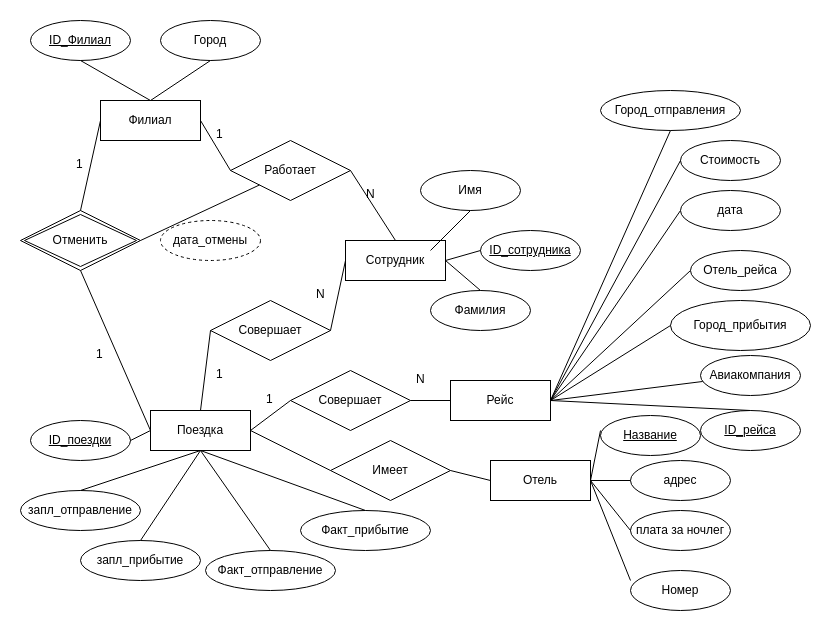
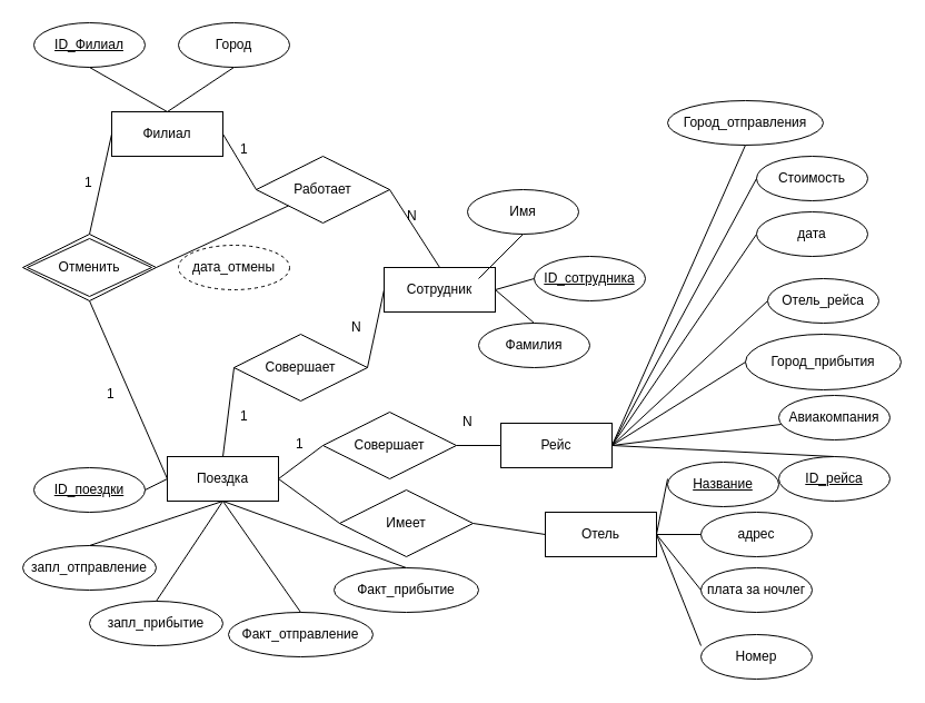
  <mxCell id="0" />
  <mxCell id="1" parent="0" />
  <mxCell id="2" value="Филиал" style="whiteSpace=wrap;html=1;align=center;" vertex="1" parent="1"><mxGeometry x="100" y="100" width="100" height="40" as="geometry" /></mxCell>
  <mxCell id="3" value="Город" style="ellipse;whiteSpace=wrap;html=1;align=center;" vertex="1" parent="1"><mxGeometry x="160" y="20" width="100" height="40" as="geometry" /></mxCell>
  <mxCell id="4" value="ID_Филиал" style="ellipse;whiteSpace=wrap;html=1;align=center;fontStyle=4;" vertex="1" parent="1"><mxGeometry x="30" y="20" width="100" height="40" as="geometry" /></mxCell>
  <mxCell id="5" value="" style="endArrow=none;html=1;rounded=0;exitX=0.5;exitY=1;exitDx=0;exitDy=0;entryX=0.5;entryY=0;entryDx=0;entryDy=0;" edge="1" parent="1" source="4" target="2"><mxGeometry relative="1" as="geometry"><mxPoint x="240" y="130" as="sourcePoint" /><mxPoint x="400" y="130" as="targetPoint" /></mxGeometry></mxCell>
  <mxCell id="6" value="" style="endArrow=none;html=1;rounded=0;exitX=0.5;exitY=0;exitDx=0;exitDy=0;entryX=0.5;entryY=1;entryDx=0;entryDy=0;" edge="1" parent="1" source="2" target="3"><mxGeometry relative="1" as="geometry"><mxPoint x="320" y="80" as="sourcePoint" /><mxPoint x="480" y="80" as="targetPoint" /></mxGeometry></mxCell>
  <mxCell id="7" value="Поездка" style="whiteSpace=wrap;html=1;align=center;" vertex="1" parent="1"><mxGeometry x="150" y="410" width="100" height="40" as="geometry" /></mxCell>
  <mxCell id="8" value="Сотрудник" style="whiteSpace=wrap;html=1;align=center;" vertex="1" parent="1"><mxGeometry x="345" y="240" width="100" height="40" as="geometry" /></mxCell>
  <mxCell id="9" value="Работает" style="shape=rhombus;perimeter=rhombusPerimeter;whiteSpace=wrap;html=1;align=center;" vertex="1" parent="1"><mxGeometry x="230" y="140" width="120" height="60" as="geometry" /></mxCell>
  <mxCell id="10" value="" style="endArrow=none;html=1;rounded=0;exitX=1;exitY=0.5;exitDx=0;exitDy=0;entryX=0;entryY=0.5;entryDx=0;entryDy=0;" edge="1" parent="1" source="2" target="9"><mxGeometry relative="1" as="geometry"><mxPoint x="190" y="150" as="sourcePoint" /><mxPoint x="350" y="150" as="targetPoint" /></mxGeometry></mxCell>
  <mxCell id="11" value="" style="endArrow=none;html=1;rounded=0;exitX=1;exitY=0.5;exitDx=0;exitDy=0;entryX=0.5;entryY=0;entryDx=0;entryDy=0;" edge="1" parent="1" source="9" target="8"><mxGeometry relative="1" as="geometry"><mxPoint x="280" y="250" as="sourcePoint" /><mxPoint x="440" y="250" as="targetPoint" /></mxGeometry></mxCell>
  <mxCell id="12" value="1" style="text;strokeColor=none;fillColor=none;spacingLeft=4;spacingRight=4;overflow=hidden;rotatable=0;points=[[0,0.5],[1,0.5]];portConstraint=eastwest;fontSize=12;whiteSpace=wrap;html=1;" vertex="1" parent="1"><mxGeometry x="210" y="120" width="40" height="30" as="geometry" /></mxCell>
  <mxCell id="13" value="N" style="text;strokeColor=none;fillColor=none;spacingLeft=4;spacingRight=4;overflow=hidden;rotatable=0;points=[[0,0.5],[1,0.5]];portConstraint=eastwest;fontSize=12;whiteSpace=wrap;html=1;" vertex="1" parent="1"><mxGeometry x="360" y="180" width="40" height="30" as="geometry" /></mxCell>
  <mxCell id="14" value="Имя" style="ellipse;whiteSpace=wrap;html=1;align=center;" vertex="1" parent="1"><mxGeometry x="420" y="170" width="100" height="40" as="geometry" /></mxCell>
  <mxCell id="15" value="Фамилия" style="ellipse;whiteSpace=wrap;html=1;align=center;" vertex="1" parent="1"><mxGeometry x="430" y="290" width="100" height="40" as="geometry" /></mxCell>
  <mxCell id="16" value="ID_сотрудника" style="ellipse;whiteSpace=wrap;html=1;align=center;fontStyle=4;" vertex="1" parent="1"><mxGeometry x="480" y="230" width="100" height="40" as="geometry" /></mxCell>
  <mxCell id="17" value="" style="endArrow=none;html=1;rounded=0;exitX=1;exitY=0.5;exitDx=0;exitDy=0;entryX=0;entryY=0.5;entryDx=0;entryDy=0;" edge="1" parent="1" source="8" target="16"><mxGeometry relative="1" as="geometry"><mxPoint x="570" y="270" as="sourcePoint" /><mxPoint x="730" y="270" as="targetPoint" /></mxGeometry></mxCell>
  <mxCell id="18" value="" style="endArrow=none;html=1;rounded=0;entryX=0.5;entryY=1;entryDx=0;entryDy=0;" edge="1" parent="1" target="14"><mxGeometry relative="1" as="geometry"><mxPoint x="430" y="250" as="sourcePoint" /><mxPoint x="490" y="260" as="targetPoint" /></mxGeometry></mxCell>
  <mxCell id="19" value="" style="endArrow=none;html=1;rounded=0;entryX=0.5;entryY=0;entryDx=0;entryDy=0;exitX=1;exitY=0.5;exitDx=0;exitDy=0;" edge="1" parent="1" source="8" target="15"><mxGeometry relative="1" as="geometry"><mxPoint x="440" y="260" as="sourcePoint" /><mxPoint x="480" y="220" as="targetPoint" /></mxGeometry></mxCell>
  <mxCell id="20" value="Совершает" style="shape=rhombus;perimeter=rhombusPerimeter;whiteSpace=wrap;html=1;align=center;" vertex="1" parent="1"><mxGeometry x="210" y="300" width="120" height="60" as="geometry" /></mxCell>
  <mxCell id="21" value="" style="endArrow=none;html=1;rounded=0;exitX=0.5;exitY=0;exitDx=0;exitDy=0;entryX=0;entryY=0.5;entryDx=0;entryDy=0;" edge="1" parent="1" source="7" target="20"><mxGeometry relative="1" as="geometry"><mxPoint x="200" y="230" as="sourcePoint" /><mxPoint x="360" y="230" as="targetPoint" /></mxGeometry></mxCell>
  <mxCell id="22" value="" style="endArrow=none;html=1;rounded=0;exitX=1;exitY=0.5;exitDx=0;exitDy=0;entryX=0;entryY=0.5;entryDx=0;entryDy=0;" edge="1" parent="1" source="20" target="8"><mxGeometry relative="1" as="geometry"><mxPoint x="330" y="330" as="sourcePoint" /><mxPoint x="280" y="285" as="targetPoint" /></mxGeometry></mxCell>
  <mxCell id="23" value="N" style="text;strokeColor=none;fillColor=none;spacingLeft=4;spacingRight=4;overflow=hidden;rotatable=0;points=[[0,0.5],[1,0.5]];portConstraint=eastwest;fontSize=12;whiteSpace=wrap;html=1;" vertex="1" parent="1"><mxGeometry x="310" y="280" width="40" height="30" as="geometry" /></mxCell>
  <mxCell id="24" value="1" style="text;strokeColor=none;fillColor=none;spacingLeft=4;spacingRight=4;overflow=hidden;rotatable=0;points=[[0,0.5],[1,0.5]];portConstraint=eastwest;fontSize=12;whiteSpace=wrap;html=1;" vertex="1" parent="1"><mxGeometry x="210" y="360" width="40" height="30" as="geometry" /></mxCell>
  <mxCell id="25" value="Факт_отправление" style="ellipse;whiteSpace=wrap;html=1;align=center;" vertex="1" parent="1"><mxGeometry x="205" y="550" width="130" height="40" as="geometry" /></mxCell>
  <mxCell id="26" value="Факт_прибытие" style="ellipse;whiteSpace=wrap;html=1;align=center;" vertex="1" parent="1"><mxGeometry x="300" y="510" width="130" height="40" as="geometry" /></mxCell>
  <mxCell id="27" value="запл_отправление" style="ellipse;whiteSpace=wrap;html=1;align=center;" vertex="1" parent="1"><mxGeometry y="490" width="120" height="40" as="geometry" x="20" /></mxCell>
  <mxCell id="28" value="запл_прибытие" style="ellipse;whiteSpace=wrap;html=1;align=center;" vertex="1" parent="1"><mxGeometry x="80" y="540" width="120" height="40" as="geometry" /></mxCell>
  <mxCell id="29" value="" style="endArrow=none;html=1;rounded=0;exitX=0.5;exitY=1;exitDx=0;exitDy=0;entryX=0.5;entryY=0;entryDx=0;entryDy=0;" edge="1" parent="1" source="7" target="26"><mxGeometry relative="1" as="geometry"><mxPoint x="210" y="470" as="sourcePoint" /><mxPoint x="370" y="470" as="targetPoint" /></mxGeometry></mxCell>
  <mxCell id="30" value="" style="endArrow=none;html=1;rounded=0;exitX=0.5;exitY=1;exitDx=0;exitDy=0;entryX=0.5;entryY=0;entryDx=0;entryDy=0;" edge="1" parent="1" source="7" target="25"><mxGeometry relative="1" as="geometry"><mxPoint x="210" y="510" as="sourcePoint" /><mxPoint x="370" y="510" as="targetPoint" /></mxGeometry></mxCell>
  <mxCell id="31" value="" style="endArrow=none;html=1;rounded=0;exitX=0.5;exitY=0;exitDx=0;exitDy=0;" edge="1" parent="1" source="28"><mxGeometry relative="1" as="geometry"><mxPoint x="80" y="420" as="sourcePoint" /><mxPoint x="200" y="450" as="targetPoint" /></mxGeometry></mxCell>
  <mxCell id="32" value="" style="endArrow=none;html=1;rounded=0;exitX=0.5;exitY=0;exitDx=0;exitDy=0;" edge="1" parent="1" source="27"><mxGeometry relative="1" as="geometry"><mxPoint x="50" y="450" as="sourcePoint" /><mxPoint x="200" y="450" as="targetPoint" /></mxGeometry></mxCell>
  <mxCell id="33" value="Отменить" style="shape=rhombus;double=1;perimeter=rhombusPerimeter;whiteSpace=wrap;html=1;align=center;" vertex="1" parent="1"><mxGeometry y="210" width="120" height="60" as="geometry" x="20" /></mxCell>
  <mxCell id="34" value="" style="endArrow=none;html=1;rounded=0;exitX=0.5;exitY=0;exitDx=0;exitDy=0;entryX=0;entryY=0.5;entryDx=0;entryDy=0;" edge="1" parent="1" source="33" target="2"><mxGeometry relative="1" as="geometry"><mxPoint x="60" y="150" as="sourcePoint" /><mxPoint x="220" y="150" as="targetPoint" /></mxGeometry></mxCell>
  <mxCell id="35" value="" style="endArrow=none;html=1;rounded=0;exitX=0.5;exitY=1;exitDx=0;exitDy=0;entryX=0;entryY=0.5;entryDx=0;entryDy=0;" edge="1" parent="1" source="33" target="7"><mxGeometry relative="1" as="geometry"><mxPoint x="70" y="340" as="sourcePoint" /><mxPoint x="230" y="340" as="targetPoint" /></mxGeometry></mxCell>
  <mxCell id="36" value="1" style="text;strokeColor=none;fillColor=none;spacingLeft=4;spacingRight=4;overflow=hidden;rotatable=0;points=[[0,0.5],[1,0.5]];portConstraint=eastwest;fontSize=12;whiteSpace=wrap;html=1;" vertex="1" parent="1"><mxGeometry x="70" y="150" width="40" height="30" as="geometry" /></mxCell>
  <mxCell id="37" value="1" style="text;strokeColor=none;fillColor=none;spacingLeft=4;spacingRight=4;overflow=hidden;rotatable=0;points=[[0,0.5],[1,0.5]];portConstraint=eastwest;fontSize=12;whiteSpace=wrap;html=1;" vertex="1" parent="1"><mxGeometry x="90" y="340" width="40" height="30" as="geometry" /></mxCell>
  <mxCell id="38" value="дата_отмены" style="ellipse;whiteSpace=wrap;html=1;align=center;dashed=1;" vertex="1" parent="1"><mxGeometry x="160" y="220" width="100" height="40" as="geometry" /></mxCell>
  <mxCell id="39" value="" style="endArrow=none;html=1;rounded=0;exitX=1;exitY=0.5;exitDx=0;exitDy=0;" edge="1" parent="1" source="33" target="9"><mxGeometry relative="1" as="geometry"><mxPoint x="210" y="270" as="sourcePoint" /><mxPoint x="370" y="270" as="targetPoint" /></mxGeometry></mxCell>
  <mxCell id="40" value="Совершает" style="shape=rhombus;perimeter=rhombusPerimeter;whiteSpace=wrap;html=1;align=center;" vertex="1" parent="1"><mxGeometry x="290" y="370" width="120" height="60" as="geometry" /></mxCell>
  <mxCell id="41" value="" style="endArrow=none;html=1;rounded=0;exitX=1;exitY=0.5;exitDx=0;exitDy=0;entryX=0;entryY=0.5;entryDx=0;entryDy=0;" edge="1" parent="1" source="7" target="40"><mxGeometry relative="1" as="geometry"><mxPoint x="290" y="440" as="sourcePoint" /><mxPoint x="450" y="440" as="targetPoint" /></mxGeometry></mxCell>
  <mxCell id="42" value="" style="endArrow=none;html=1;rounded=0;exitX=1;exitY=0.5;exitDx=0;exitDy=0;" edge="1" parent="1" source="40"><mxGeometry relative="1" as="geometry"><mxPoint x="340" y="450" as="sourcePoint" /><mxPoint x="450" y="400" as="targetPoint" /></mxGeometry></mxCell>
  <mxCell id="43" value="Рейс" style="whiteSpace=wrap;html=1;align=center;" vertex="1" parent="1"><mxGeometry x="450" y="380" width="100" height="40" as="geometry" /></mxCell>
  <mxCell id="44" value="Город_отправления" style="ellipse;whiteSpace=wrap;html=1;align=center;" vertex="1" parent="1"><mxGeometry x="600" y="90" width="140" height="40" as="geometry" /></mxCell>
  <mxCell id="45" value="Город_прибытия" style="ellipse;whiteSpace=wrap;html=1;align=center;" vertex="1" parent="1"><mxGeometry x="670" y="300" width="140" height="50" as="geometry" /></mxCell>
  <mxCell id="46" value="" style="endArrow=none;html=1;rounded=0;exitX=1;exitY=0.5;exitDx=0;exitDy=0;entryX=0.5;entryY=1;entryDx=0;entryDy=0;" edge="1" parent="1" source="43" target="44"><mxGeometry relative="1" as="geometry"><mxPoint x="540" y="460" as="sourcePoint" /><mxPoint x="700" y="460" as="targetPoint" /></mxGeometry></mxCell>
  <mxCell id="47" value="" style="endArrow=none;html=1;rounded=0;exitX=1;exitY=0.5;exitDx=0;exitDy=0;entryX=0;entryY=0.5;entryDx=0;entryDy=0;" edge="1" parent="1" source="43" target="45"><mxGeometry relative="1" as="geometry"><mxPoint x="600" y="460" as="sourcePoint" /><mxPoint x="760" y="460" as="targetPoint" /></mxGeometry></mxCell>
  <mxCell id="48" value="" style="endArrow=none;html=1;rounded=0;exitX=1;exitY=0.5;exitDx=0;exitDy=0;" edge="1" parent="1" source="43" target="49"><mxGeometry relative="1" as="geometry"><mxPoint x="600" y="450" as="sourcePoint" /><mxPoint x="590" y="440" as="targetPoint" /></mxGeometry></mxCell>
  <mxCell id="49" value="Авиакомпания" style="ellipse;whiteSpace=wrap;html=1;align=center;" vertex="1" parent="1"><mxGeometry x="700" y="355" width="100" height="40" as="geometry" /></mxCell>
  <mxCell id="50" value="ID_рейса" style="ellipse;whiteSpace=wrap;html=1;align=center;fontStyle=4;" vertex="1" parent="1"><mxGeometry x="700" y="410" width="100" height="40" as="geometry" /></mxCell>
  <mxCell id="51" value="" style="endArrow=none;html=1;rounded=0;exitX=1;exitY=0.5;exitDx=0;exitDy=0;entryX=0.5;entryY=0;entryDx=0;entryDy=0;" edge="1" parent="1" source="43" target="50"><mxGeometry relative="1" as="geometry"><mxPoint x="430" y="470" as="sourcePoint" /><mxPoint x="590" y="470" as="targetPoint" /></mxGeometry></mxCell>
  <mxCell id="52" value="" style="endArrow=none;html=1;rounded=0;entryX=0;entryY=0.5;entryDx=0;entryDy=0;" edge="1" parent="1" target="53"><mxGeometry relative="1" as="geometry"><mxPoint x="550" y="400" as="sourcePoint" /><mxPoint x="670" y="380" as="targetPoint" /></mxGeometry></mxCell>
  <mxCell id="53" value="Отель_рейса" style="ellipse;whiteSpace=wrap;html=1;align=center;" vertex="1" parent="1"><mxGeometry x="690" y="250" width="100" height="40" as="geometry" /></mxCell>
  <mxCell id="54" value="" style="endArrow=none;html=1;rounded=0;entryX=0;entryY=0.5;entryDx=0;entryDy=0;" edge="1" parent="1" target="55"><mxGeometry relative="1" as="geometry"><mxPoint x="550" y="400" as="sourcePoint" /><mxPoint x="630" y="380" as="targetPoint" /></mxGeometry></mxCell>
  <mxCell id="55" value="дата" style="ellipse;whiteSpace=wrap;html=1;align=center;" vertex="1" parent="1"><mxGeometry x="680" y="190" width="100" height="40" as="geometry" /></mxCell>
  <mxCell id="56" value="Стоимость" style="ellipse;whiteSpace=wrap;html=1;align=center;" vertex="1" parent="1"><mxGeometry x="680" y="140" width="100" height="40" as="geometry" /></mxCell>
  <mxCell id="57" value="" style="endArrow=none;html=1;rounded=0;entryX=0;entryY=0.5;entryDx=0;entryDy=0;exitX=1;exitY=0.5;exitDx=0;exitDy=0;" edge="1" parent="1" source="43" target="56"><mxGeometry relative="1" as="geometry"><mxPoint x="560" y="400" as="sourcePoint" /><mxPoint x="870" y="370" as="targetPoint" /></mxGeometry></mxCell>
  <mxCell id="58" value="ID_поездки" style="ellipse;whiteSpace=wrap;html=1;align=center;fontStyle=4;" vertex="1" parent="1"><mxGeometry x="30" y="420" width="100" height="40" as="geometry" /></mxCell>
  <mxCell id="59" value="" style="endArrow=none;html=1;rounded=0;exitX=1;exitY=0.5;exitDx=0;exitDy=0;entryX=0;entryY=0.5;entryDx=0;entryDy=0;" edge="1" parent="1" source="58" target="7"><mxGeometry relative="1" as="geometry"><mxPoint x="50" y="370" as="sourcePoint" /><mxPoint x="210" y="370" as="targetPoint" /></mxGeometry></mxCell>
- <mxCell id="60" value="Имеет" style="shape=rhombus;perimeter=rhombusPerimeter;whiteSpace=wrap;html=1;align=center;" vertex="1" parent="1"><mxGeometry x="330" y="440" width="120" height="60" as="geometry" /></mxCell>
+ <mxCell id="60" value="Имеет" style="shape=rhombus;perimeter=rhombusPerimeter;whiteSpace=wrap;html=1;align=center;" vertex="1" parent="1"><mxGeometry x="305" y="440" width="120" height="60" as="geometry" /></mxCell>
  <mxCell id="61" value="" style="endArrow=none;html=1;rounded=0;exitX=1;exitY=0.5;exitDx=0;exitDy=0;entryX=0;entryY=0.5;entryDx=0;entryDy=0;" edge="1" parent="1" source="7" target="60"><mxGeometry relative="1" as="geometry"><mxPoint x="280" y="440" as="sourcePoint" /><mxPoint x="440" y="440" as="targetPoint" /></mxGeometry></mxCell>
  <mxCell id="62" value="N" style="text;strokeColor=none;fillColor=none;spacingLeft=4;spacingRight=4;overflow=hidden;rotatable=0;points=[[0,0.5],[1,0.5]];portConstraint=eastwest;fontSize=12;whiteSpace=wrap;html=1;" vertex="1" parent="1"><mxGeometry x="410" y="365" width="40" height="30" as="geometry" /></mxCell>
  <mxCell id="63" value="1" style="text;strokeColor=none;fillColor=none;spacingLeft=4;spacingRight=4;overflow=hidden;rotatable=0;points=[[0,0.5],[1,0.5]];portConstraint=eastwest;fontSize=12;whiteSpace=wrap;html=1;" vertex="1" parent="1"><mxGeometry x="260" y="385" width="40" height="30" as="geometry" /></mxCell>
  <mxCell id="64" value="Отель" style="whiteSpace=wrap;html=1;align=center;" vertex="1" parent="1"><mxGeometry x="490" y="460" width="100" height="40" as="geometry" /></mxCell>
  <mxCell id="65" value="" style="endArrow=none;html=1;rounded=0;exitX=1;exitY=0.5;exitDx=0;exitDy=0;entryX=0;entryY=0.5;entryDx=0;entryDy=0;" edge="1" parent="1" source="60" target="64"><mxGeometry relative="1" as="geometry"><mxPoint x="450" y="530" as="sourcePoint" /><mxPoint x="460" y="480" as="targetPoint" /></mxGeometry></mxCell>
  <mxCell id="66" value="адрес" style="ellipse;whiteSpace=wrap;html=1;align=center;" vertex="1" parent="1"><mxGeometry x="630" y="460" width="100" height="40" as="geometry" /></mxCell>
  <mxCell id="67" value="плата за ночлег" style="ellipse;whiteSpace=wrap;html=1;align=center;" vertex="1" parent="1"><mxGeometry x="630" y="510" width="100" height="40" as="geometry" /></mxCell>
  <mxCell id="68" value="" style="endArrow=none;html=1;rounded=0;exitX=1;exitY=0.5;exitDx=0;exitDy=0;entryX=0;entryY=0.5;entryDx=0;entryDy=0;" edge="1" parent="1" source="64" target="66"><mxGeometry relative="1" as="geometry"><mxPoint x="500" y="580" as="sourcePoint" /><mxPoint x="660" y="580" as="targetPoint" /></mxGeometry></mxCell>
  <mxCell id="69" value="" style="endArrow=none;html=1;rounded=0;exitX=1;exitY=0.5;exitDx=0;exitDy=0;entryX=0;entryY=0.5;entryDx=0;entryDy=0;" edge="1" parent="1" source="64" target="67"><mxGeometry relative="1" as="geometry"><mxPoint x="620" y="560" as="sourcePoint" /><mxPoint x="780" y="560" as="targetPoint" /></mxGeometry></mxCell>
  <mxCell id="70" value="Номер" style="ellipse;whiteSpace=wrap;html=1;align=center;" vertex="1" parent="1"><mxGeometry x="630" y="570" width="100" height="40" as="geometry" /></mxCell>
  <mxCell id="71" value="" style="endArrow=none;html=1;rounded=0;entryX=0;entryY=0.25;entryDx=0;entryDy=0;entryPerimeter=0;" edge="1" parent="1" target="70"><mxGeometry relative="1" as="geometry"><mxPoint x="590" y="480" as="sourcePoint" /><mxPoint x="620" y="550" as="targetPoint" /></mxGeometry></mxCell>
  <mxCell id="72" value="" style="endArrow=none;html=1;rounded=0;exitX=1;exitY=0.5;exitDx=0;exitDy=0;" edge="1" parent="1" source="64"><mxGeometry relative="1" as="geometry"><mxPoint x="570" y="439" as="sourcePoint" /><mxPoint x="600" y="430" as="targetPoint" /></mxGeometry></mxCell>
  <mxCell id="73" value="Название" style="ellipse;whiteSpace=wrap;html=1;align=center;fontStyle=4;" vertex="1" parent="1"><mxGeometry x="600" y="415" width="100" height="40" as="geometry" /></mxCell>
